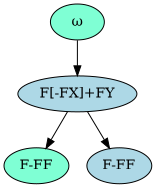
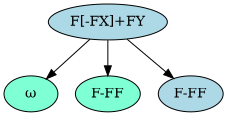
  digraph {
    node [style=filled fillcolor=aquamarine]
    edge [style=solid]
    n1 [label="ω"]
    n2 [label="F[-FX]+FY" fillcolor=lightblue]
    n3 [label="F-FF"]
    n4 [label="F-FF" fillcolor=lightblue]
-   n1 -> n2
+   n2 -> n1
    n2 -> n3
    n2 -> n4
  }
